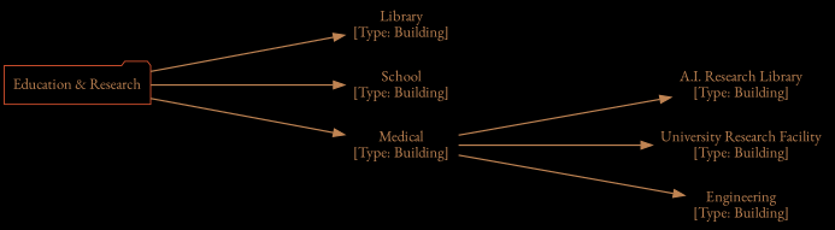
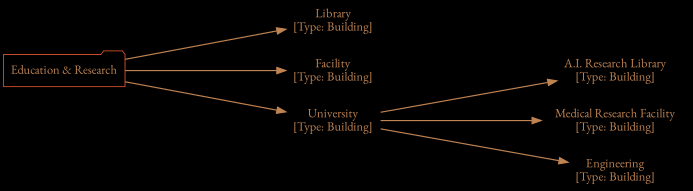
  digraph {
    bgcolor=black
    compound=true
    fontname="EB Garamond"
    rankdir=LR
    ranksep=2.5
    root="Education & Research"
    node [color="#d3502dff" fillcolor=gray10 fontcolor="#c08453ff" fontname="EB Garamond" shape=none]
    edge [color="#c08453ff" fontname="EB Garamond" penwidth=1.3]
    n1 [label="A.I. Research Library\n[Type: Building]"]
    n2 [label="Library\n[Type: Building]"]
-   n3 [label="University Research Facility\n[Type: Building]"]
+   n3 [label="Medical Research Facility\n[Type: Building]"]
    n4 [label="Engineering\n[Type: Building]"]
-   n5 [label="School\n[Type: Building]"]
-   n6 [label="Medical\n[Type: Building]"]
+   n5 [label="Facility\n[Type: Building]"]
+   n6 [label="University\n[Type: Building]"]
    "Education & Research" [shape=folder]
    n6 -> n1
    n6 -> n3
    n6 -> n4
    "Education & Research" -> n2
    "Education & Research" -> n5
    "Education & Research" -> n6
  }
